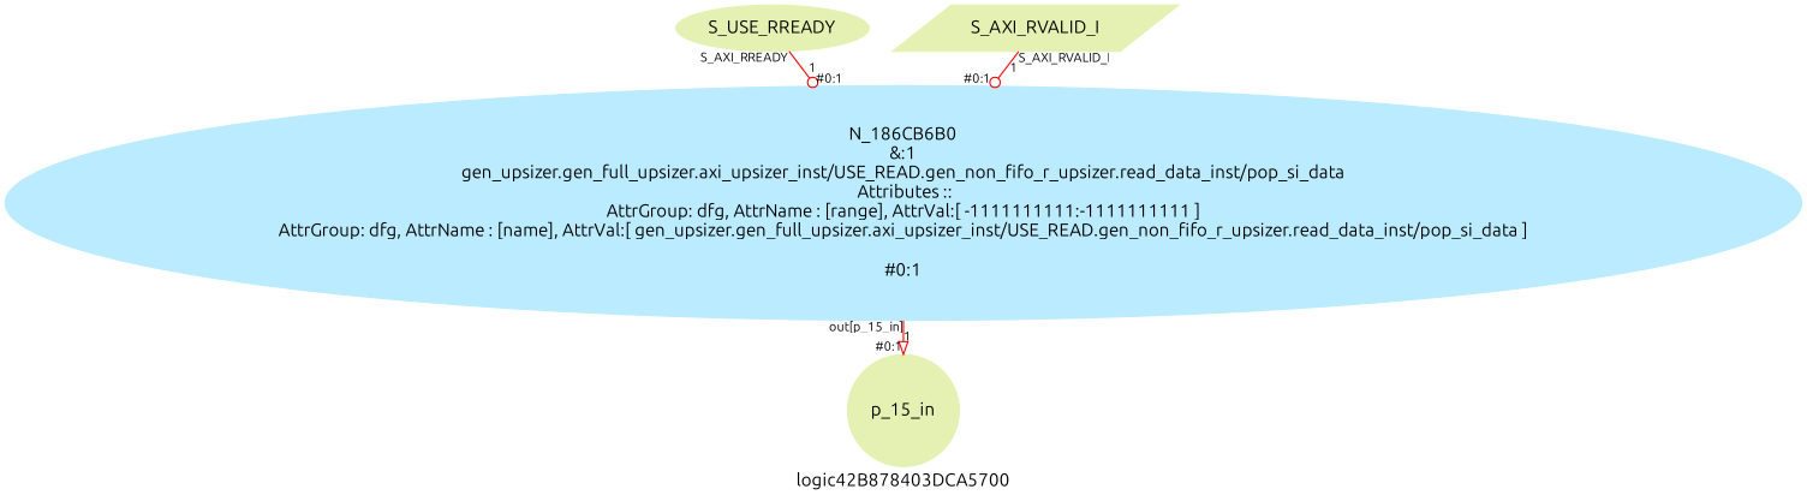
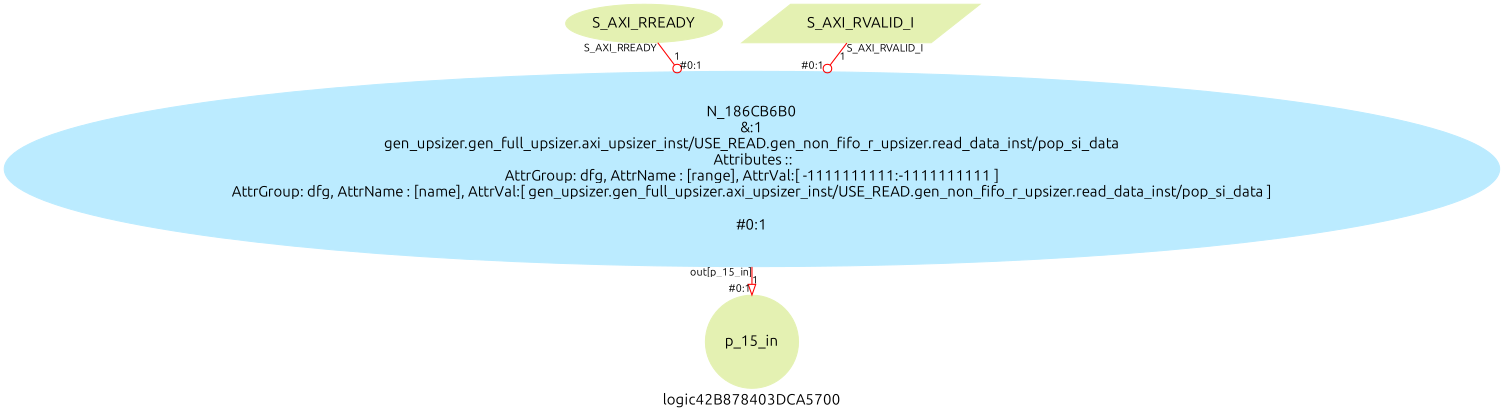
  digraph {
    label=logic42B878403DCA5700
    ranksep=0.1
    splines=true
    fontname=Ubuntu
    node [color="#e4f1b2" fontname=Ubuntu shape=ellipse style=filled]
    edge [color="#ff0000" fontname=Ubuntu fontsize=10 headlabel="#0:1" arrowhead=odot]
-   n1 [label=S_USE_RREADY]
+   n1 [label=S_AXI_RREADY]
    n2 [label=S_AXI_RVALID_I shape=parallelogram]
    n3 [label=p_15_in shape=circle]
    n4 [color="#bbebff" label="N_186CB6B0\n&:1\ngen_upsizer.gen_full_upsizer.axi_upsizer_inst/USE_READ.gen_non_fifo_r_upsizer.read_data_inst/pop_si_data\n Attributes ::\nAttrGroup: dfg, AttrName : [range], AttrVal:[ -1111111111:-1111111111 ]\nAttrGroup: dfg, AttrName : [name], AttrVal:[ gen_upsizer.gen_full_upsizer.axi_upsizer_inst/USE_READ.gen_non_fifo_r_upsizer.read_data_inst/pop_si_data ]\n\n#0:1\n"]
    subgraph sub_1 {
      rank=source
      n1
      n2
    }
    subgraph sub_2 {
      rank=sink
      n3
    }
    n1 -> n4 [label=1 taillabel=S_AXI_RREADY]
    n2 -> n4 [label=1 taillabel=S_AXI_RVALID_I]
    n4 -> n3 [label=1 taillabel="out[p_15_in]" arrowhead=onormal]
  }
